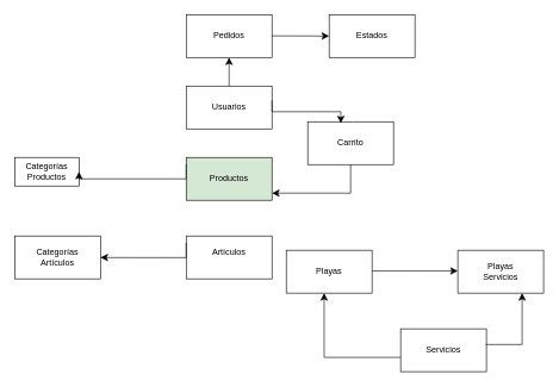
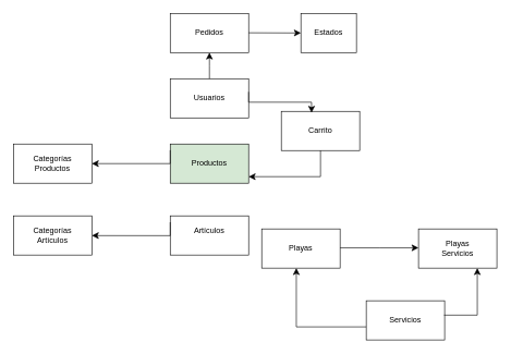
  <mxCell id="0" />
  <mxCell id="1" parent="0" />
  <mxCell id="2" value="Usuarios" style="rounded=0;whiteSpace=wrap;html=1;" parent="1" vertex="1"><mxGeometry x="260" y="120" width="120" height="60" as="geometry" /></mxCell>
- <mxCell id="3" value="&lt;div&gt;Categorías &lt;br&gt;&lt;/div&gt;&lt;div&gt;Productos&lt;br&gt;&lt;/div&gt;" style="rounded=0;whiteSpace=wrap;html=1;" parent="1" vertex="1"><mxGeometry x="20" y="220" width="90" height="40" as="geometry" /></mxCell>
+ <mxCell id="3" value="&lt;div&gt;Categorías &lt;br&gt;&lt;/div&gt;&lt;div&gt;Productos&lt;br&gt;&lt;/div&gt;" style="rounded=0;whiteSpace=wrap;html=1;" parent="1" vertex="1"><mxGeometry x="20" y="220" width="120" height="60" as="geometry" /></mxCell>
  <mxCell id="4" value="Productos" style="rounded=0;whiteSpace=wrap;html=1;fillColor=#d5e8d4;" parent="1" vertex="1"><mxGeometry x="260" y="220" width="120" height="60" as="geometry" /></mxCell>
  <mxCell id="5" value="&lt;div&gt;Categorías &lt;br&gt;&lt;/div&gt;&lt;div&gt;Artículos&lt;br&gt;&lt;/div&gt;" style="rounded=0;whiteSpace=wrap;html=1;" parent="1" vertex="1"><mxGeometry x="20" y="330" width="120" height="60" as="geometry" /></mxCell>
  <mxCell id="6" value="Playas" style="rounded=0;whiteSpace=wrap;html=1;" parent="1" vertex="1"><mxGeometry x="400" y="350" width="120" height="60" as="geometry" /></mxCell>
  <mxCell id="7" value="Servicios" style="rounded=0;whiteSpace=wrap;html=1;" parent="1" vertex="1"><mxGeometry x="560" y="460" width="120" height="60" as="geometry" /></mxCell>
  <mxCell id="8" value="" style="edgeStyle=segmentEdgeStyle;endArrow=classic;html=1;curved=0;rounded=0;endSize=8;startSize=8;entryX=1;entryY=0.5;entryDx=0;entryDy=0;" parent="1" target="3" edge="1"><mxGeometry width="50" height="50" relative="1" as="geometry"><mxPoint x="260" y="229.5" as="sourcePoint" /><mxPoint x="150" y="229.5" as="targetPoint" /><Array as="points"><mxPoint x="260" y="250" /></Array></mxGeometry></mxCell>
  <mxCell id="9" value="" style="edgeStyle=segmentEdgeStyle;endArrow=classic;html=1;curved=0;rounded=0;endSize=8;startSize=8;" parent="1" edge="1"><mxGeometry width="50" height="50" relative="1" as="geometry"><mxPoint x="560" y="500" as="sourcePoint" /><mxPoint x="453" y="410" as="targetPoint" /><Array as="points"><mxPoint x="453" y="500" /></Array></mxGeometry></mxCell>
  <mxCell id="10" value="" style="edgeStyle=segmentEdgeStyle;endArrow=classic;html=1;curved=0;rounded=0;endSize=8;startSize=8;exitX=0.992;exitY=0.367;exitDx=0;exitDy=0;exitPerimeter=0;" parent="1" edge="1" source="7"><mxGeometry width="50" height="50" relative="1" as="geometry"><mxPoint x="690" y="480" as="sourcePoint" /><mxPoint x="730" y="410" as="targetPoint" /><Array as="points"><mxPoint x="730" y="482" /></Array></mxGeometry></mxCell>
  <mxCell id="11" value="&lt;div&gt;Playas &lt;br&gt;&lt;/div&gt;&lt;div&gt;Servicios&lt;br&gt;&lt;/div&gt;" style="rounded=0;whiteSpace=wrap;html=1;" parent="1" vertex="1"><mxGeometry x="640" y="350" width="120" height="60" as="geometry" /></mxCell>
  <mxCell id="12" value="" style="edgeStyle=elbowEdgeStyle;elbow=vertical;endArrow=classic;html=1;curved=0;rounded=0;endSize=8;startSize=8;fontStyle=1" parent="1" edge="1"><mxGeometry width="50" height="50" relative="1" as="geometry"><mxPoint x="520" y="379" as="sourcePoint" /><mxPoint x="640" y="379" as="targetPoint" /></mxGeometry></mxCell>
  <mxCell id="13" value="&lt;div&gt;Artículos&lt;/div&gt;&lt;div&gt;&lt;br&gt;&lt;/div&gt;" style="rounded=0;whiteSpace=wrap;html=1;" vertex="1" parent="1"><mxGeometry x="260" y="330" width="120" height="60" as="geometry" /></mxCell>
  <mxCell id="14" value="" style="edgeStyle=segmentEdgeStyle;endArrow=classic;html=1;curved=0;rounded=0;endSize=8;startSize=8;entryX=1;entryY=0.5;entryDx=0;entryDy=0;" edge="1" parent="1"><mxGeometry width="50" height="50" relative="1" as="geometry"><mxPoint x="260" y="339.75" as="sourcePoint" /><mxPoint x="140" y="360.25" as="targetPoint" /><Array as="points"><mxPoint x="260" y="360.25" /></Array></mxGeometry></mxCell>
  <mxCell id="15" value="Carrito" style="rounded=0;whiteSpace=wrap;html=1;" vertex="1" parent="1"><mxGeometry x="430" y="170" width="120" height="60" as="geometry" /></mxCell>
  <mxCell id="16" value="" style="edgeStyle=elbowEdgeStyle;elbow=vertical;endArrow=classic;html=1;curved=0;rounded=0;endSize=8;startSize=8;entryX=0.386;entryY=0.036;entryDx=0;entryDy=0;entryPerimeter=0;" edge="1" parent="1" target="15"><mxGeometry width="50" height="50" relative="1" as="geometry"><mxPoint x="380" y="140.17" as="sourcePoint" /><mxPoint x="490" y="110" as="targetPoint" /></mxGeometry></mxCell>
- <mxCell id="17" value="Estados" style="rounded=0;whiteSpace=wrap;html=1;" vertex="1" parent="1"><mxGeometry x="460" y="20" width="120" height="60" as="geometry" /></mxCell>
+ <mxCell id="17" value="Estados" style="rounded=0;whiteSpace=wrap;html=1;" vertex="1" parent="1"><mxGeometry x="460" y="20" width="85" height="60" as="geometry" /></mxCell>
  <mxCell id="18" value="Pedidos" style="rounded=0;whiteSpace=wrap;html=1;" vertex="1" parent="1"><mxGeometry x="260" y="20" width="120" height="60" as="geometry" /></mxCell>
  <mxCell id="19" value="" style="edgeStyle=segmentEdgeStyle;endArrow=classic;html=1;curved=0;rounded=0;endSize=8;startSize=8;" edge="1" parent="1"><mxGeometry width="50" height="50" relative="1" as="geometry"><mxPoint x="490" y="230" as="sourcePoint" /><mxPoint x="380" y="270" as="targetPoint" /><Array as="points"><mxPoint x="490" y="270" /></Array></mxGeometry></mxCell>
  <mxCell id="20" value="" style="edgeStyle=elbowEdgeStyle;elbow=vertical;endArrow=classic;html=1;curved=0;rounded=0;endSize=8;startSize=8;fontStyle=1;exitX=0.5;exitY=0;exitDx=0;exitDy=0;" edge="1" parent="1" source="2"><mxGeometry width="50" height="50" relative="1" as="geometry"><mxPoint x="320" y="80" as="sourcePoint" /><mxPoint x="320" y="80" as="targetPoint" /></mxGeometry></mxCell>
  <mxCell id="21" value="" style="edgeStyle=elbowEdgeStyle;elbow=vertical;endArrow=classic;html=1;curved=0;rounded=0;endSize=8;startSize=8;fontStyle=1;entryX=0;entryY=0.5;entryDx=0;entryDy=0;" edge="1" parent="1" target="17"><mxGeometry width="50" height="50" relative="1" as="geometry"><mxPoint x="380" y="49.75" as="sourcePoint" /><mxPoint x="440" y="49.58" as="targetPoint" /></mxGeometry></mxCell>
